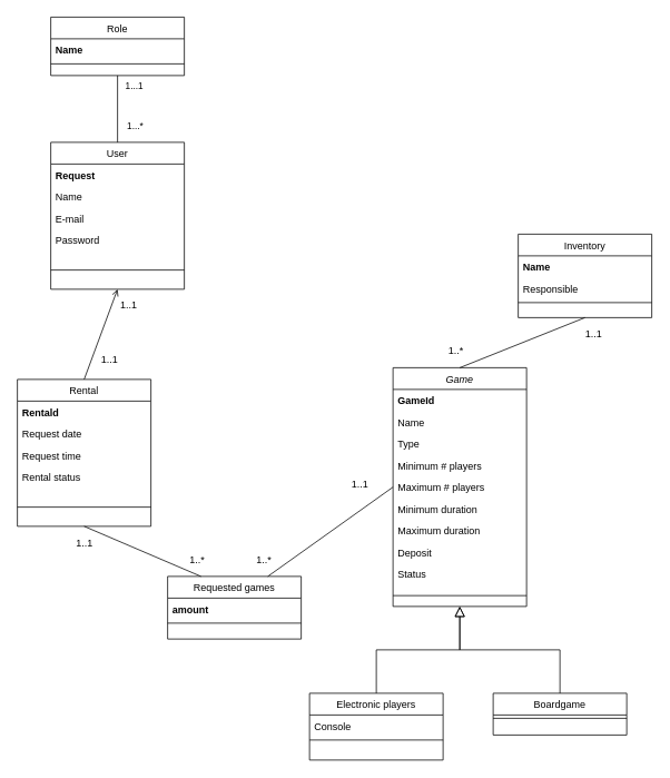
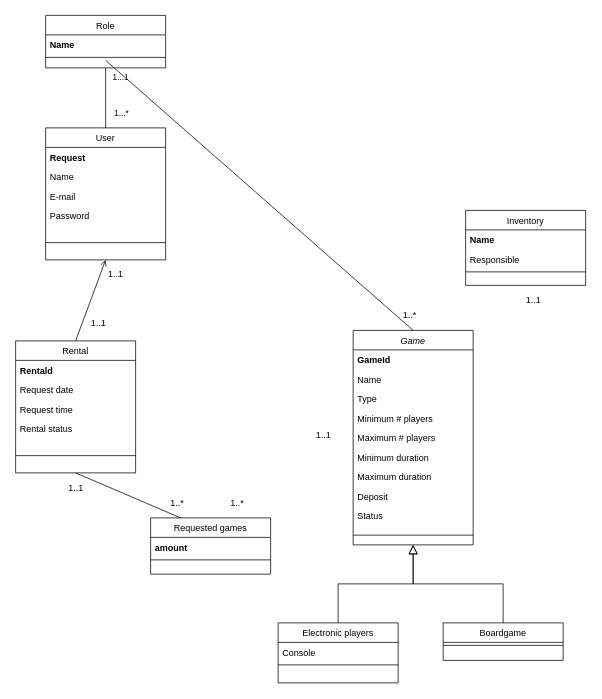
  <mxCell id="0" />
  <mxCell id="1" parent="0" />
  <mxCell id="2" value="" style="endArrow=block;endSize=10;endFill=0;shadow=0;strokeWidth=1;rounded=0;edgeStyle=elbowEdgeStyle;elbow=vertical;" parent="1" source="15" target="4" edge="1"><mxGeometry width="160" relative="1" as="geometry"><mxPoint x="450" y="673" as="sourcePoint" /><mxPoint x="450" y="673" as="targetPoint" /></mxGeometry></mxCell>
  <mxCell id="3" value="" style="endArrow=block;endSize=10;endFill=0;shadow=0;strokeWidth=1;rounded=0;edgeStyle=elbowEdgeStyle;elbow=vertical;" parent="1" source="18" target="4" edge="1"><mxGeometry width="160" relative="1" as="geometry"><mxPoint x="460" y="843" as="sourcePoint" /><mxPoint x="560" y="741" as="targetPoint" /></mxGeometry></mxCell>
  <mxCell id="4" value="Game" style="swimlane;fontStyle=2;align=center;verticalAlign=top;childLayout=stackLayout;horizontal=1;startSize=26;horizontalStack=0;resizeParent=1;resizeLast=0;collapsible=1;marginBottom=0;rounded=0;shadow=0;strokeWidth=1;" parent="1" vertex="1"><mxGeometry x="470" y="440" width="160" height="286" as="geometry"><mxRectangle x="230" y="140" width="160" height="26" as="alternateBounds" /></mxGeometry></mxCell>
  <mxCell id="5" value="GameId" style="text;align=left;verticalAlign=top;spacingLeft=4;spacingRight=4;overflow=hidden;rotatable=0;points=[[0,0.5],[1,0.5]];portConstraint=eastwest;fontStyle=1" parent="4" vertex="1"><mxGeometry y="26" width="160" height="26" as="geometry" /></mxCell>
  <mxCell id="6" value="Name" style="text;align=left;verticalAlign=top;spacingLeft=4;spacingRight=4;overflow=hidden;rotatable=0;points=[[0,0.5],[1,0.5]];portConstraint=eastwest;rounded=0;shadow=0;html=0;" parent="4" vertex="1"><mxGeometry y="52" width="160" height="26" as="geometry" /></mxCell>
  <mxCell id="7" value="Type" style="text;align=left;verticalAlign=top;spacingLeft=4;spacingRight=4;overflow=hidden;rotatable=0;points=[[0,0.5],[1,0.5]];portConstraint=eastwest;rounded=0;shadow=0;html=0;" parent="4" vertex="1"><mxGeometry y="78" width="160" height="26" as="geometry" /></mxCell>
  <mxCell id="8" value="Minimum # players" style="text;align=left;verticalAlign=top;spacingLeft=4;spacingRight=4;overflow=hidden;rotatable=0;points=[[0,0.5],[1,0.5]];portConstraint=eastwest;rounded=0;shadow=0;html=0;" vertex="1" parent="4"><mxGeometry y="104" width="160" height="26" as="geometry" /></mxCell>
  <mxCell id="9" value="Maximum # players" style="text;align=left;verticalAlign=top;spacingLeft=4;spacingRight=4;overflow=hidden;rotatable=0;points=[[0,0.5],[1,0.5]];portConstraint=eastwest;rounded=0;shadow=0;html=0;" vertex="1" parent="4"><mxGeometry y="130" width="160" height="26" as="geometry" /></mxCell>
  <mxCell id="10" value="Minimum duration" style="text;align=left;verticalAlign=top;spacingLeft=4;spacingRight=4;overflow=hidden;rotatable=0;points=[[0,0.5],[1,0.5]];portConstraint=eastwest;rounded=0;shadow=0;html=0;" vertex="1" parent="4"><mxGeometry y="156" width="160" height="26" as="geometry" /></mxCell>
  <mxCell id="11" value="Maximum duration" style="text;align=left;verticalAlign=top;spacingLeft=4;spacingRight=4;overflow=hidden;rotatable=0;points=[[0,0.5],[1,0.5]];portConstraint=eastwest;rounded=0;shadow=0;html=0;" vertex="1" parent="4"><mxGeometry y="182" width="160" height="26" as="geometry" /></mxCell>
  <mxCell id="12" value="Deposit" style="text;align=left;verticalAlign=top;spacingLeft=4;spacingRight=4;overflow=hidden;rotatable=0;points=[[0,0.5],[1,0.5]];portConstraint=eastwest;rounded=0;shadow=0;html=0;" vertex="1" parent="4"><mxGeometry y="208" width="160" height="26" as="geometry" /></mxCell>
  <mxCell id="13" value="Status" style="text;align=left;verticalAlign=top;spacingLeft=4;spacingRight=4;overflow=hidden;rotatable=0;points=[[0,0.5],[1,0.5]];portConstraint=eastwest;rounded=0;shadow=0;html=0;" vertex="1" parent="4"><mxGeometry y="234" width="160" height="26" as="geometry" /></mxCell>
  <mxCell id="14" value="" style="line;html=1;strokeWidth=1;align=left;verticalAlign=middle;spacingTop=-1;spacingLeft=3;spacingRight=3;rotatable=0;labelPosition=right;points=[];portConstraint=eastwest;" parent="4" vertex="1"><mxGeometry y="260" width="160" height="26" as="geometry" /></mxCell>
  <mxCell id="15" value="Electronic players" style="swimlane;fontStyle=0;align=center;verticalAlign=top;childLayout=stackLayout;horizontal=1;startSize=26;horizontalStack=0;resizeParent=1;resizeLast=0;collapsible=1;marginBottom=0;rounded=0;shadow=0;strokeWidth=1;" parent="1" vertex="1"><mxGeometry x="370" y="830" width="160" height="80" as="geometry"><mxRectangle x="130" y="380" width="160" height="26" as="alternateBounds" /></mxGeometry></mxCell>
  <mxCell id="16" value="Console" style="text;align=left;verticalAlign=top;spacingLeft=4;spacingRight=4;overflow=hidden;rotatable=0;points=[[0,0.5],[1,0.5]];portConstraint=eastwest;" parent="15" vertex="1"><mxGeometry y="26" width="160" height="26" as="geometry" /></mxCell>
  <mxCell id="17" value="" style="line;html=1;strokeWidth=1;align=left;verticalAlign=middle;spacingTop=-1;spacingLeft=3;spacingRight=3;rotatable=0;labelPosition=right;points=[];portConstraint=eastwest;" parent="15" vertex="1"><mxGeometry y="52" width="160" height="8" as="geometry" /></mxCell>
  <mxCell id="18" value="Boardgame" style="swimlane;fontStyle=0;align=center;verticalAlign=top;childLayout=stackLayout;horizontal=1;startSize=26;horizontalStack=0;resizeParent=1;resizeLast=0;collapsible=1;marginBottom=0;rounded=0;shadow=0;strokeWidth=1;" parent="1" vertex="1"><mxGeometry x="590" y="830" width="160" height="50" as="geometry"><mxRectangle x="340" y="380" width="170" height="26" as="alternateBounds" /></mxGeometry></mxCell>
  <mxCell id="19" value="" style="line;html=1;strokeWidth=1;align=left;verticalAlign=middle;spacingTop=-1;spacingLeft=3;spacingRight=3;rotatable=0;labelPosition=right;points=[];portConstraint=eastwest;" parent="18" vertex="1"><mxGeometry y="26" width="160" height="8" as="geometry" /></mxCell>
  <mxCell id="20" value="Inventory" style="swimlane;fontStyle=0;align=center;verticalAlign=top;childLayout=stackLayout;horizontal=1;startSize=26;horizontalStack=0;resizeParent=1;resizeLast=0;collapsible=1;marginBottom=0;rounded=0;shadow=0;strokeWidth=1;" vertex="1" parent="1"><mxGeometry x="620" y="280" width="160" height="100" as="geometry"><mxRectangle x="550" y="140" width="160" height="26" as="alternateBounds" /></mxGeometry></mxCell>
  <mxCell id="21" value="Name" style="text;align=left;verticalAlign=top;spacingLeft=4;spacingRight=4;overflow=hidden;rotatable=0;points=[[0,0.5],[1,0.5]];portConstraint=eastwest;fontStyle=1" vertex="1" parent="20"><mxGeometry y="26" width="160" height="26" as="geometry" /></mxCell>
  <mxCell id="22" value="Responsible" style="text;align=left;verticalAlign=top;spacingLeft=4;spacingRight=4;overflow=hidden;rotatable=0;points=[[0,0.5],[1,0.5]];portConstraint=eastwest;rounded=0;shadow=0;html=0;" vertex="1" parent="20"><mxGeometry y="52" width="160" height="26" as="geometry" /></mxCell>
  <mxCell id="23" value="" style="line;html=1;strokeWidth=1;align=left;verticalAlign=middle;spacingTop=-1;spacingLeft=3;spacingRight=3;rotatable=0;labelPosition=right;points=[];portConstraint=eastwest;" vertex="1" parent="20"><mxGeometry y="78" width="160" height="8" as="geometry" /></mxCell>
  <mxCell id="24" value="User" style="swimlane;fontStyle=0;align=center;verticalAlign=top;childLayout=stackLayout;horizontal=1;startSize=26;horizontalStack=0;resizeParent=1;resizeLast=0;collapsible=1;marginBottom=0;rounded=0;shadow=0;strokeWidth=1;" vertex="1" parent="1"><mxGeometry x="60" y="170" width="160" height="176" as="geometry"><mxRectangle x="550" y="140" width="160" height="26" as="alternateBounds" /></mxGeometry></mxCell>
  <mxCell id="25" value="Request" style="text;align=left;verticalAlign=top;spacingLeft=4;spacingRight=4;overflow=hidden;rotatable=0;points=[[0,0.5],[1,0.5]];portConstraint=eastwest;fontStyle=1" vertex="1" parent="24"><mxGeometry y="26" width="160" height="26" as="geometry" /></mxCell>
  <mxCell id="26" value="Name" style="text;align=left;verticalAlign=top;spacingLeft=4;spacingRight=4;overflow=hidden;rotatable=0;points=[[0,0.5],[1,0.5]];portConstraint=eastwest;" vertex="1" parent="24"><mxGeometry y="52" width="160" height="26" as="geometry" /></mxCell>
  <mxCell id="27" value="E-mail" style="text;align=left;verticalAlign=top;spacingLeft=4;spacingRight=4;overflow=hidden;rotatable=0;points=[[0,0.5],[1,0.5]];portConstraint=eastwest;rounded=0;shadow=0;html=0;" vertex="1" parent="24"><mxGeometry y="78" width="160" height="26" as="geometry" /></mxCell>
  <mxCell id="28" value="Password" style="text;align=left;verticalAlign=top;spacingLeft=4;spacingRight=4;overflow=hidden;rotatable=0;points=[[0,0.5],[1,0.5]];portConstraint=eastwest;rounded=0;shadow=0;html=0;" vertex="1" parent="24"><mxGeometry y="104" width="160" height="26" as="geometry" /></mxCell>
  <mxCell id="29" value="" style="line;html=1;strokeWidth=1;align=left;verticalAlign=middle;spacingTop=-1;spacingLeft=3;spacingRight=3;rotatable=0;labelPosition=right;points=[];portConstraint=eastwest;" vertex="1" parent="24"><mxGeometry y="130" width="160" height="46" as="geometry" /></mxCell>
  <mxCell id="30" value="Rental" style="swimlane;fontStyle=0;align=center;verticalAlign=top;childLayout=stackLayout;horizontal=1;startSize=26;horizontalStack=0;resizeParent=1;resizeLast=0;collapsible=1;marginBottom=0;rounded=0;shadow=0;strokeWidth=1;" vertex="1" parent="1"><mxGeometry x="20" y="454" width="160" height="176" as="geometry"><mxRectangle x="550" y="140" width="160" height="26" as="alternateBounds" /></mxGeometry></mxCell>
  <mxCell id="31" value="Rentald" style="text;align=left;verticalAlign=top;spacingLeft=4;spacingRight=4;overflow=hidden;rotatable=0;points=[[0,0.5],[1,0.5]];portConstraint=eastwest;fontStyle=1" vertex="1" parent="30"><mxGeometry y="26" width="160" height="26" as="geometry" /></mxCell>
  <mxCell id="32" value="Request date" style="text;align=left;verticalAlign=top;spacingLeft=4;spacingRight=4;overflow=hidden;rotatable=0;points=[[0,0.5],[1,0.5]];portConstraint=eastwest;" vertex="1" parent="30"><mxGeometry y="52" width="160" height="26" as="geometry" /></mxCell>
  <mxCell id="33" value="Request time" style="text;align=left;verticalAlign=top;spacingLeft=4;spacingRight=4;overflow=hidden;rotatable=0;points=[[0,0.5],[1,0.5]];portConstraint=eastwest;rounded=0;shadow=0;html=0;" vertex="1" parent="30"><mxGeometry y="78" width="160" height="26" as="geometry" /></mxCell>
  <mxCell id="34" value="Rental status" style="text;align=left;verticalAlign=top;spacingLeft=4;spacingRight=4;overflow=hidden;rotatable=0;points=[[0,0.5],[1,0.5]];portConstraint=eastwest;rounded=0;shadow=0;html=0;" vertex="1" parent="30"><mxGeometry y="104" width="160" height="26" as="geometry" /></mxCell>
  <mxCell id="35" value="" style="line;html=1;strokeWidth=1;align=left;verticalAlign=middle;spacingTop=-1;spacingLeft=3;spacingRight=3;rotatable=0;labelPosition=right;points=[];portConstraint=eastwest;" vertex="1" parent="30"><mxGeometry y="130" width="160" height="46" as="geometry" /></mxCell>
  <mxCell id="36" value="Role" style="swimlane;fontStyle=0;align=center;verticalAlign=top;childLayout=stackLayout;horizontal=1;startSize=26;horizontalStack=0;resizeParent=1;resizeLast=0;collapsible=1;marginBottom=0;rounded=0;shadow=0;strokeWidth=1;" vertex="1" parent="1"><mxGeometry x="60" y="20" width="160" height="70" as="geometry"><mxRectangle x="550" y="140" width="160" height="26" as="alternateBounds" /></mxGeometry></mxCell>
  <mxCell id="37" value="Name" style="text;align=left;verticalAlign=top;spacingLeft=4;spacingRight=4;overflow=hidden;rotatable=0;points=[[0,0.5],[1,0.5]];portConstraint=eastwest;fontStyle=1" vertex="1" parent="36"><mxGeometry y="26" width="160" height="26" as="geometry" /></mxCell>
  <mxCell id="38" value="" style="line;html=1;strokeWidth=1;align=left;verticalAlign=middle;spacingTop=-1;spacingLeft=3;spacingRight=3;rotatable=0;labelPosition=right;points=[];portConstraint=eastwest;" vertex="1" parent="36"><mxGeometry y="52" width="160" height="8" as="geometry" /></mxCell>
  <mxCell id="39" value="Requested games" style="swimlane;fontStyle=0;align=center;verticalAlign=top;childLayout=stackLayout;horizontal=1;startSize=26;horizontalStack=0;resizeParent=1;resizeLast=0;collapsible=1;marginBottom=0;rounded=0;shadow=0;strokeWidth=1;" vertex="1" parent="1"><mxGeometry x="200" y="690" width="160" height="75" as="geometry"><mxRectangle x="550" y="140" width="160" height="26" as="alternateBounds" /></mxGeometry></mxCell>
  <mxCell id="40" value="amount" style="text;align=left;verticalAlign=top;spacingLeft=4;spacingRight=4;overflow=hidden;rotatable=0;points=[[0,0.5],[1,0.5]];portConstraint=eastwest;fontStyle=1" vertex="1" parent="39"><mxGeometry y="26" width="160" height="26" as="geometry" /></mxCell>
  <mxCell id="41" value="" style="line;html=1;strokeWidth=1;align=left;verticalAlign=middle;spacingTop=-1;spacingLeft=3;spacingRight=3;rotatable=0;labelPosition=right;points=[];portConstraint=eastwest;" vertex="1" parent="39"><mxGeometry y="52" width="160" height="8" as="geometry" /></mxCell>
  <mxCell id="42" value="" style="endArrow=none;html=1;entryX=0.5;entryY=1;entryDx=0;entryDy=0;exitX=0.5;exitY=0;exitDx=0;exitDy=0;" edge="1" parent="1" source="24" target="36"><mxGeometry width="50" height="50" relative="1" as="geometry"><mxPoint x="360" y="430" as="sourcePoint" /><mxPoint x="410" y="380" as="targetPoint" /></mxGeometry></mxCell>
  <mxCell id="43" value="1...*" style="edgeLabel;html=1;align=center;verticalAlign=middle;resizable=0;points=[];" vertex="1" connectable="0" parent="42"><mxGeometry x="-0.475" y="-1" relative="1" as="geometry"><mxPoint x="19" y="1.43" as="offset" /></mxGeometry></mxCell>
  <mxCell id="44" value="1...1" style="edgeLabel;html=1;align=center;verticalAlign=middle;resizable=0;points=[];" vertex="1" connectable="0" parent="1"><mxGeometry x="140" y="79.997" as="geometry"><mxPoint x="19" y="22.83" as="offset" /></mxGeometry></mxCell>
  <mxCell id="45" value="" style="endArrow=open;html=1;entryX=0.5;entryY=1;entryDx=0;entryDy=0;exitX=0.5;exitY=0;exitDx=0;exitDy=0;" edge="1" parent="1" source="30" target="24"><mxGeometry width="50" height="50" relative="1" as="geometry"><mxPoint x="150" y="440" as="sourcePoint" /><mxPoint x="200" y="390" as="targetPoint" /></mxGeometry></mxCell>
  <mxCell id="46" value="1..1" style="text;html=1;align=center;verticalAlign=middle;resizable=0;points=[];autosize=1;" vertex="1" parent="1"><mxGeometry x="133" y="355" width="40" height="20" as="geometry" /></mxCell>
  <mxCell id="47" value="1..1" style="text;html=1;align=center;verticalAlign=middle;resizable=0;points=[];autosize=1;" vertex="1" parent="1"><mxGeometry x="110" y="420" width="40" height="20" as="geometry" /></mxCell>
  <mxCell id="48" value="" style="endArrow=none;html=1;entryX=0.25;entryY=0;entryDx=0;entryDy=0;exitX=0.5;exitY=1;exitDx=0;exitDy=0;elbow=vertical;" edge="1" parent="1" source="30" target="39"><mxGeometry width="50" height="50" relative="1" as="geometry"><mxPoint x="150" y="440" as="sourcePoint" /><mxPoint x="200" y="390" as="targetPoint" /></mxGeometry></mxCell>
  <mxCell id="49" value="1..*" style="text;html=1;align=center;verticalAlign=middle;resizable=0;points=[];autosize=1;" vertex="1" parent="1"><mxGeometry x="220" y="660" width="30" height="20" as="geometry" /></mxCell>
  <mxCell id="50" value="1..1" style="text;html=1;align=center;verticalAlign=middle;resizable=0;points=[];autosize=1;" vertex="1" parent="1"><mxGeometry x="80" y="640" width="40" height="20" as="geometry" /></mxCell>
  <mxCell id="51" value="1..1" style="text;html=1;align=center;verticalAlign=middle;resizable=0;points=[];autosize=1;" vertex="1" parent="1"><mxGeometry x="410" y="570" width="40" height="20" as="geometry" /></mxCell>
- <mxCell id="52" value="" style="endArrow=none;html=1;entryX=0;entryY=0.5;entryDx=0;entryDy=0;exitX=0.75;exitY=0;exitDx=0;exitDy=0;" edge="1" parent="1" source="39" target="9"><mxGeometry width="50" height="50" relative="1" as="geometry"><mxPoint x="330" y="440" as="sourcePoint" /><mxPoint x="380" y="390" as="targetPoint" /></mxGeometry></mxCell>
  <mxCell id="53" value="1..*" style="text;html=1;align=center;verticalAlign=middle;resizable=0;points=[];autosize=1;" vertex="1" parent="1"><mxGeometry x="300" y="660" width="30" height="20" as="geometry" /></mxCell>
- <mxCell id="54" value="" style="endArrow=none;html=1;entryX=0.5;entryY=1;entryDx=0;entryDy=0;exitX=0.5;exitY=0;exitDx=0;exitDy=0;" edge="1" parent="1" source="4" target="20"><mxGeometry width="50" height="50" relative="1" as="geometry"><mxPoint x="540" y="380" as="sourcePoint" /><mxPoint x="600" y="390" as="targetPoint" /></mxGeometry></mxCell>
+ <mxCell id="54" value="" style="endArrow=none;html=1;exitX=0.5;exitY=0;exitDx=0;exitDy=0;" edge="1" parent="1" source="4" target="44"><mxGeometry width="50" height="50" relative="1" as="geometry"><mxPoint x="540" y="380" as="sourcePoint" /><mxPoint x="600" y="390" as="targetPoint" /></mxGeometry></mxCell>
  <mxCell id="55" value="1..*" style="text;html=1;align=center;verticalAlign=middle;resizable=0;points=[];autosize=1;" vertex="1" parent="1"><mxGeometry x="530" y="410" width="30" height="20" as="geometry" /></mxCell>
  <mxCell id="56" value="1..1" style="text;html=1;align=center;verticalAlign=middle;resizable=0;points=[];autosize=1;" vertex="1" parent="1"><mxGeometry x="690" y="390" width="40" height="20" as="geometry" /></mxCell>
